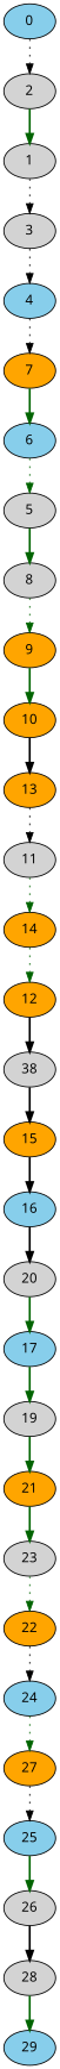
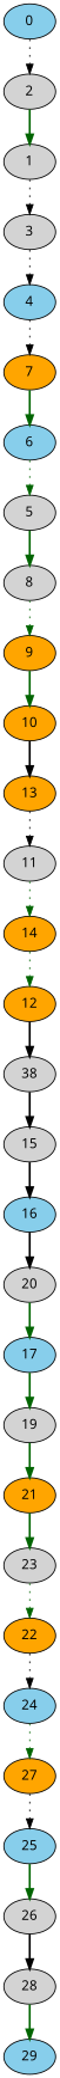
  digraph {
    fontname="Noto Sans"
    node [fillcolor=lightgrey fontname="Noto Sans" style=filled]
    edge [color=darkgreen fontname="Noto Sans" style=bold]
    0 [fillcolor=skyblue]
    2
    1
    3
    4 [fillcolor=skyblue]
    7 [fillcolor=orange]
    6 [fillcolor=skyblue]
    5
    8
    9 [fillcolor=orange]
    10 [fillcolor=orange]
    13 [fillcolor=orange]
    11
    14 [fillcolor=orange]
    12 [fillcolor=orange]
    n16 [label=38]
-   15 [fillcolor=orange]
+   15
    16 [fillcolor=skyblue]
    20
    17 [fillcolor=skyblue]
    19
    21 [fillcolor=orange]
    23
    22 [fillcolor=orange]
    24 [fillcolor=skyblue]
    27 [fillcolor=orange]
    25 [fillcolor=skyblue]
    26
    28
    29 [fillcolor=skyblue]
    0 -> 2 [color=black style=dotted]
    2 -> 1
    1 -> 3 [color=black style=dotted]
    3 -> 4 [color=black style=dotted]
    4 -> 7 [color=black style=dotted]
    7 -> 6
    6 -> 5 [style=dotted]
    5 -> 8
    8 -> 9 [style=dotted]
    9 -> 10
    10 -> 13 [color=black]
    13 -> 11 [color=black style=dotted]
    11 -> 14 [style=dotted]
    14 -> 12 [style=dotted]
    12 -> n16 [color=black]
    n16 -> 15 [color=black]
    15 -> 16 [color=black]
    16 -> 20 [color=black]
    20 -> 17
    17 -> 19
    19 -> 21
    21 -> 23
    23 -> 22 [style=dotted]
    22 -> 24 [color=black style=dotted]
    24 -> 27 [style=dotted]
    27 -> 25 [color=black style=dotted]
    25 -> 26
    26 -> 28 [color=black]
    28 -> 29
  }
